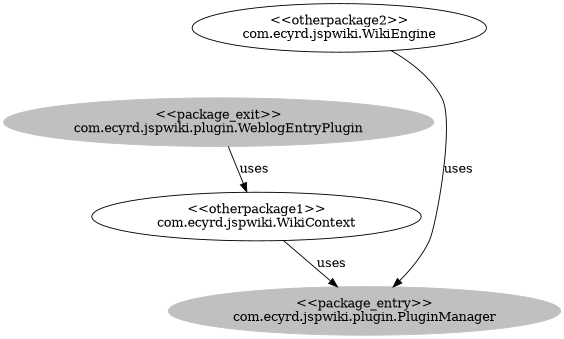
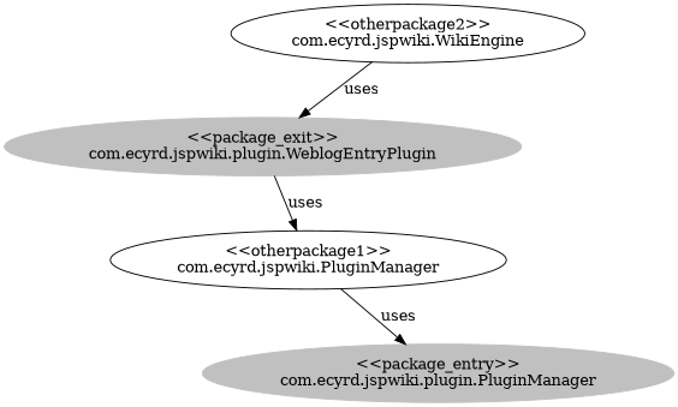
  digraph {
    n1 [color=grey label="<<package_exit>>\ncom.ecyrd.jspwiki.plugin.WeblogEntryPlugin" style=filled]
-   n2 [label="<<otherpackage1>>\ncom.ecyrd.jspwiki.WikiContext"]
+   n2 [label="<<otherpackage1>>\ncom.ecyrd.jspwiki.PluginManager"]
    n3 [color=grey label="<<package_entry>>\ncom.ecyrd.jspwiki.plugin.PluginManager" style=filled]
    n4 [label="<<otherpackage2>>\ncom.ecyrd.jspwiki.WikiEngine"]
    n1 -> n2 [label=uses]
    n2 -> n3 [label=uses]
-   n4 -> n3 [label=uses]
+   n4 -> n1 [label=uses]
  }
